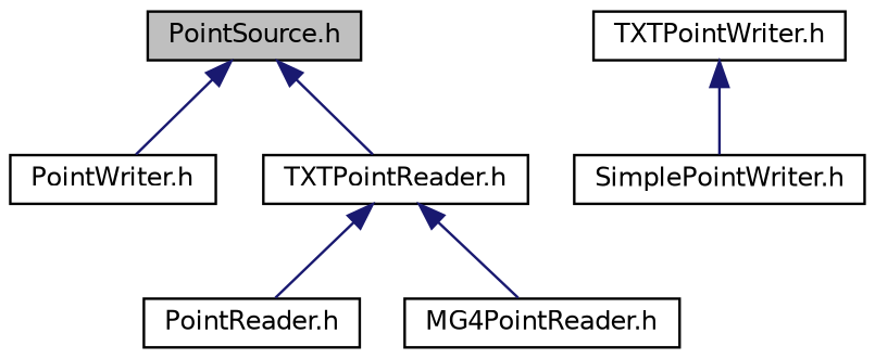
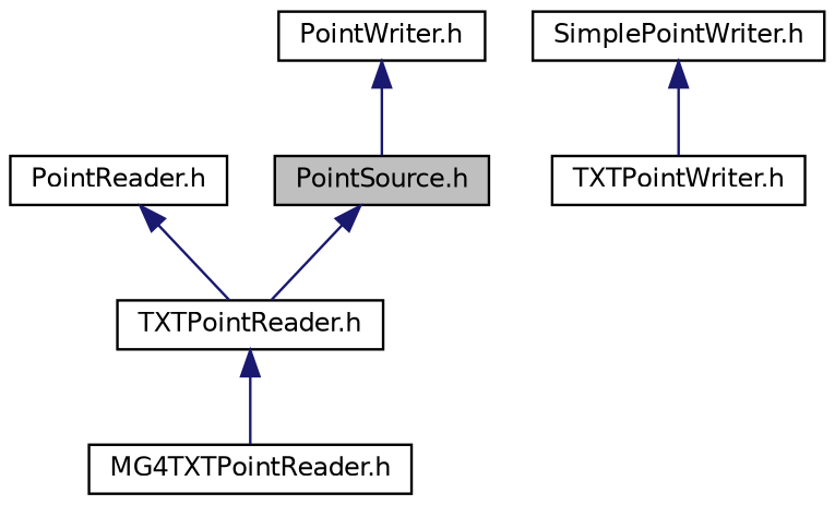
  digraph {
    node [color=black fontname=Helvetica fontsize=10 shape=record]
    edge [color=midnightblue dir=back fontname=Helvetica fontsize=10 labelfontname=Helvetica labelfontsize=10 style=solid]
    n1 [fillcolor=grey75 fontcolor=black height=0.2 label="PointSource.h" style=filled width=0.4]
    n2 [height=0.2 label="PointWriter.h" width=0.4]
    n3 [height=0.2 label="TXTPointReader.h" width=0.4]
    n4 [height=0.2 label="PointReader.h" width=0.4]
-   n5 [height=0.2 label="MG4PointReader.h" width=0.4]
+   n5 [height=0.2 label="MG4TXTPointReader.h" width=0.4]
    n6 [height=0.2 label="SimplePointWriter.h" width=0.4]
    n7 [height=0.2 label="TXTPointWriter.h" width=0.4]
-   n1 -> n2
+   n2 -> n1
    n1 -> n3
    n3 -> n5
-   n3 -> n4
-   n7 -> n6
+   n4 -> n3
+   n6 -> n7
  }
